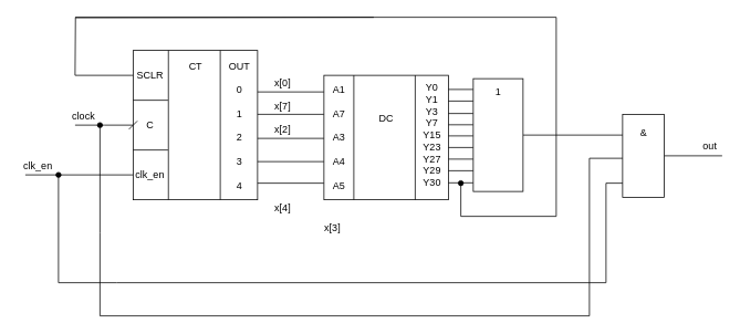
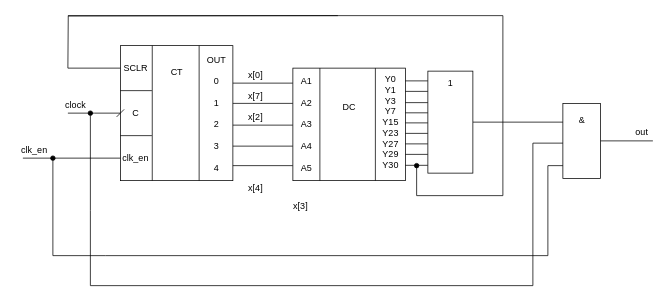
  <mxCell id="0" />
  <mxCell id="1" parent="0" />
  <mxCell id="2" style="edgeStyle=orthogonalEdgeStyle;rounded=0;orthogonalLoop=1;jettySize=auto;html=1;endArrow=none;endFill=0;" parent="1" source="3" edge="1"><mxGeometry relative="1" as="geometry"><mxPoint x="90" y="150" as="targetPoint" /></mxGeometry></mxCell>
  <mxCell id="3" value="" style="rounded=0;whiteSpace=wrap;html=1;" parent="1" vertex="1"><mxGeometry x="160" y="60" width="150" height="180" as="geometry" /></mxCell>
- <mxCell id="4" value="СT" style="text;html=1;align=center;verticalAlign=middle;resizable=0;points=[];autosize=1;" parent="1" vertex="1"><mxGeometry x="220" y="70" width="30" height="20" as="geometry" /></mxCell>
+ <mxCell id="4" value="СT" style="text;html=1;align=center;verticalAlign=middle;resizable=0;points=[];autosize=1;" parent="1" vertex="1"><mxGeometry x="220" y="85" width="30" height="20" as="geometry" /></mxCell>
  <mxCell id="5" value="OUT&lt;br&gt;" style="text;html=1;align=center;verticalAlign=middle;resizable=0;points=[];autosize=1;" parent="1" vertex="1"><mxGeometry x="267.5" y="70" width="40" height="20" as="geometry" /></mxCell>
  <mxCell id="6" value="" style="endArrow=none;html=1;" parent="1" edge="1"><mxGeometry width="50" height="50" relative="1" as="geometry"><mxPoint x="265" y="240" as="sourcePoint" /><mxPoint x="265" y="60" as="targetPoint" /></mxGeometry></mxCell>
  <mxCell id="7" value="" style="endArrow=none;html=1;" parent="1" edge="1"><mxGeometry width="50" height="50" relative="1" as="geometry"><mxPoint x="202.5" y="240" as="sourcePoint" /><mxPoint x="202.5" y="60" as="targetPoint" /></mxGeometry></mxCell>
  <mxCell id="8" value="0&lt;br&gt;&lt;br&gt;1&lt;br&gt;&lt;br&gt;2&lt;br&gt;&lt;br&gt;3&lt;br&gt;&lt;br&gt;4" style="text;html=1;align=center;verticalAlign=middle;resizable=0;points=[];autosize=1;" parent="1" vertex="1"><mxGeometry x="277.5" y="100" width="20" height="130" as="geometry" /></mxCell>
  <mxCell id="9" value="SCLR&lt;br&gt;" style="text;html=1;align=center;verticalAlign=middle;resizable=0;points=[];autosize=1;" parent="1" vertex="1"><mxGeometry x="155" y="80" width="50" height="20" as="geometry" /></mxCell>
  <mxCell id="10" value="C" style="text;html=1;align=center;verticalAlign=middle;resizable=0;points=[];autosize=1;" parent="1" vertex="1"><mxGeometry x="170" y="140" width="20" height="20" as="geometry" /></mxCell>
  <mxCell id="11" value="clk_en" style="text;html=1;align=center;verticalAlign=middle;resizable=0;points=[];autosize=1;" parent="1" vertex="1"><mxGeometry x="155" y="200" width="50" height="20" as="geometry" /></mxCell>
  <mxCell id="12" value="" style="endArrow=none;html=1;" parent="1" edge="1"><mxGeometry width="50" height="50" relative="1" as="geometry"><mxPoint x="160" y="120" as="sourcePoint" /><mxPoint x="202" y="120" as="targetPoint" /></mxGeometry></mxCell>
  <mxCell id="13" value="" style="endArrow=none;html=1;" parent="1" edge="1"><mxGeometry width="50" height="50" relative="1" as="geometry"><mxPoint x="160" y="180" as="sourcePoint" /><mxPoint x="202" y="180" as="targetPoint" /></mxGeometry></mxCell>
  <mxCell id="14" value="" style="endArrow=none;html=1;" parent="1" edge="1"><mxGeometry width="50" height="50" relative="1" as="geometry"><mxPoint x="155" y="155" as="sourcePoint" /><mxPoint x="165" y="145" as="targetPoint" /></mxGeometry></mxCell>
  <mxCell id="15" value="" style="endArrow=none;html=1;rounded=0;" parent="1" edge="1"><mxGeometry width="50" height="50" relative="1" as="geometry"><mxPoint x="390" y="110" as="sourcePoint" /><mxPoint x="310" y="110" as="targetPoint" /></mxGeometry></mxCell>
  <mxCell id="16" value="" style="endArrow=none;html=1;rounded=0;" parent="1" edge="1"><mxGeometry width="50" height="50" relative="1" as="geometry"><mxPoint x="390" y="137" as="sourcePoint" /><mxPoint x="310" y="137" as="targetPoint" /></mxGeometry></mxCell>
  <mxCell id="17" value="" style="endArrow=none;html=1;rounded=0;" parent="1" edge="1"><mxGeometry width="50" height="50" relative="1" as="geometry"><mxPoint x="390" y="166" as="sourcePoint" /><mxPoint x="310" y="166" as="targetPoint" /></mxGeometry></mxCell>
  <mxCell id="18" value="" style="endArrow=none;html=1;rounded=0;" parent="1" edge="1"><mxGeometry width="50" height="50" relative="1" as="geometry"><mxPoint x="390" y="194" as="sourcePoint" /><mxPoint x="310" y="194" as="targetPoint" /></mxGeometry></mxCell>
  <mxCell id="19" value="" style="endArrow=none;html=1;rounded=0;" parent="1" edge="1"><mxGeometry width="50" height="50" relative="1" as="geometry"><mxPoint x="390" y="220" as="sourcePoint" /><mxPoint x="310" y="220" as="targetPoint" /></mxGeometry></mxCell>
  <mxCell id="20" value="" style="endArrow=none;html=1;rounded=0;" parent="1" edge="1"><mxGeometry width="50" height="50" relative="1" as="geometry"><mxPoint x="160" y="90" as="sourcePoint" /><mxPoint x="90" y="90" as="targetPoint" /></mxGeometry></mxCell>
  <mxCell id="21" value="" style="endArrow=none;html=1;rounded=0;" parent="1" edge="1"><mxGeometry width="50" height="50" relative="1" as="geometry"><mxPoint x="160" y="210" as="sourcePoint" /><mxPoint x="30" y="210" as="targetPoint" /></mxGeometry></mxCell>
  <mxCell id="22" value="" style="rounded=0;whiteSpace=wrap;html=1;" parent="1" vertex="1"><mxGeometry x="390" y="90" width="150" height="150" as="geometry" /></mxCell>
  <mxCell id="23" value="" style="endArrow=none;html=1;" parent="1" edge="1"><mxGeometry width="50" height="50" relative="1" as="geometry"><mxPoint x="500" y="240" as="sourcePoint" /><mxPoint x="500" y="90" as="targetPoint" /></mxGeometry></mxCell>
  <mxCell id="24" value="" style="endArrow=none;html=1;" parent="1" edge="1"><mxGeometry width="50" height="50" relative="1" as="geometry"><mxPoint x="426" y="240" as="sourcePoint" /><mxPoint x="426" y="90" as="targetPoint" /></mxGeometry></mxCell>
  <mxCell id="25" value="Y0&lt;br&gt;Y1&lt;br&gt;Y3&lt;br&gt;Y7&lt;br&gt;Y15&lt;br&gt;Y23&lt;br&gt;Y27&lt;br&gt;Y29&lt;br&gt;Y30" style="text;html=1;align=center;verticalAlign=middle;resizable=0;points=[];autosize=1;" parent="1" vertex="1"><mxGeometry x="500" y="97" width="40" height="130" as="geometry" /></mxCell>
  <mxCell id="26" value="clock" style="text;html=1;align=center;verticalAlign=middle;resizable=0;points=[];autosize=1;" parent="1" vertex="1"><mxGeometry x="80" y="130" width="40" height="20" as="geometry" /></mxCell>
  <mxCell id="27" value="clk_en" style="text;html=1;align=center;verticalAlign=middle;resizable=0;points=[];autosize=1;" parent="1" vertex="1"><mxGeometry x="20" y="190" width="50" height="20" as="geometry" /></mxCell>
  <mxCell id="28" value="x[0]" style="text;html=1;align=center;verticalAlign=middle;resizable=0;points=[];autosize=1;" parent="1" vertex="1"><mxGeometry x="325" y="90" width="30" height="20" as="geometry" /></mxCell>
  <mxCell id="29" value="x[7]" style="text;html=1;align=center;verticalAlign=middle;resizable=0;points=[];autosize=1;" parent="1" vertex="1"><mxGeometry x="325" y="117" width="30" height="20" as="geometry" /></mxCell>
  <mxCell id="30" value="x[2]" style="text;html=1;align=center;verticalAlign=middle;resizable=0;points=[];autosize=1;" parent="1" vertex="1"><mxGeometry x="325" y="145" width="30" height="20" as="geometry" /></mxCell>
  <mxCell id="31" value="x[3]" style="text;html=1;align=center;verticalAlign=middle;resizable=0;points=[];autosize=1;" parent="1" vertex="1"><mxGeometry x="385" y="264" width="30" height="20" as="geometry" /></mxCell>
  <mxCell id="32" value="x[4]" style="text;html=1;align=center;verticalAlign=middle;resizable=0;points=[];autosize=1;" parent="1" vertex="1"><mxGeometry x="325" y="240" width="30" height="20" as="geometry" /></mxCell>
  <mxCell id="33" style="edgeStyle=orthogonalEdgeStyle;rounded=0;orthogonalLoop=1;jettySize=auto;html=1;startArrow=none;startFill=0;endArrow=none;endFill=0;strokeWidth=1;" parent="1" edge="1"><mxGeometry relative="1" as="geometry"><mxPoint x="90" y="90" as="targetPoint" /><mxPoint x="450" y="20" as="sourcePoint" /></mxGeometry></mxCell>
  <mxCell id="34" style="edgeStyle=orthogonalEdgeStyle;rounded=0;orthogonalLoop=1;jettySize=auto;html=1;startArrow=none;startFill=0;endArrow=none;endFill=0;strokeWidth=1;" parent="1" source="35" edge="1"><mxGeometry relative="1" as="geometry"><mxPoint x="870" y="187" as="targetPoint" /><Array as="points"><mxPoint x="870" y="187" /></Array></mxGeometry></mxCell>
  <mxCell id="35" value="" style="rounded=0;whiteSpace=wrap;html=1;" parent="1" vertex="1"><mxGeometry x="750" y="137" width="50" height="100" as="geometry" /></mxCell>
  <mxCell id="36" value="" style="endArrow=oval;html=1;strokeWidth=1;rounded=0;endFill=1;" parent="1" edge="1"><mxGeometry width="50" height="50" relative="1" as="geometry"><mxPoint x="750" y="220" as="sourcePoint" /><mxPoint x="70" y="210" as="targetPoint" /><Array as="points"><mxPoint x="730" y="220" /><mxPoint x="730" y="340" /><mxPoint x="140" y="340" /><mxPoint x="70" y="340" /><mxPoint x="70" y="210" /></Array></mxGeometry></mxCell>
  <mxCell id="37" value="" style="endArrow=oval;html=1;strokeWidth=1;rounded=0;endFill=1;" parent="1" edge="1"><mxGeometry width="50" height="50" relative="1" as="geometry"><mxPoint x="750" y="190" as="sourcePoint" /><mxPoint x="120" y="150" as="targetPoint" /><Array as="points"><mxPoint x="710" y="190" /><mxPoint x="710" y="380" /><mxPoint x="120" y="380" /><mxPoint x="120" y="280" /><mxPoint x="120" y="150" /></Array></mxGeometry></mxCell>
  <mxCell id="38" value="&amp;amp;" style="text;html=1;align=center;verticalAlign=middle;resizable=0;points=[];autosize=1;" parent="1" vertex="1"><mxGeometry x="765" y="150" width="20" height="20" as="geometry" /></mxCell>
  <mxCell id="39" value="out" style="text;html=1;align=center;verticalAlign=middle;resizable=0;points=[];autosize=1;" parent="1" vertex="1"><mxGeometry x="840" y="165" width="30" height="20" as="geometry" /></mxCell>
- <mxCell id="40" value="A1&lt;br&gt;&lt;br&gt;A7&lt;br&gt;&lt;br&gt;A3&lt;br&gt;&lt;br&gt;A4&lt;br&gt;&lt;br&gt;A5" style="text;html=1;align=center;verticalAlign=middle;resizable=0;points=[];autosize=1;" parent="1" vertex="1"><mxGeometry x="393" y="100" width="30" height="130" as="geometry" /></mxCell>
+ <mxCell id="40" value="A1&lt;br&gt;&lt;br&gt;A2&lt;br&gt;&lt;br&gt;A3&lt;br&gt;&lt;br&gt;A4&lt;br&gt;&lt;br&gt;A5" style="text;html=1;align=center;verticalAlign=middle;resizable=0;points=[];autosize=1;" parent="1" vertex="1"><mxGeometry x="393" y="100" width="30" height="130" as="geometry" /></mxCell>
  <mxCell id="41" value="DC" style="text;html=1;align=center;verticalAlign=middle;resizable=0;points=[];autosize=1;" parent="1" vertex="1"><mxGeometry x="450" y="132" width="30" height="20" as="geometry" /></mxCell>
  <mxCell id="42" value="" style="endArrow=none;html=1;strokeWidth=1;rounded=0;" parent="1" edge="1"><mxGeometry width="50" height="50" relative="1" as="geometry"><mxPoint x="540" y="107" as="sourcePoint" /><mxPoint x="570" y="107" as="targetPoint" /></mxGeometry></mxCell>
  <mxCell id="43" value="" style="endArrow=none;html=1;strokeWidth=1;rounded=0;" parent="1" edge="1"><mxGeometry width="50" height="50" relative="1" as="geometry"><mxPoint x="540" y="136" as="sourcePoint" /><mxPoint x="570" y="136" as="targetPoint" /></mxGeometry></mxCell>
  <mxCell id="44" value="" style="endArrow=none;html=1;strokeWidth=1;rounded=0;" parent="1" edge="1"><mxGeometry width="50" height="50" relative="1" as="geometry"><mxPoint x="540" y="121" as="sourcePoint" /><mxPoint x="570" y="121" as="targetPoint" /></mxGeometry></mxCell>
  <mxCell id="45" value="" style="endArrow=none;html=1;strokeWidth=1;rounded=0;" parent="1" edge="1"><mxGeometry width="50" height="50" relative="1" as="geometry"><mxPoint x="540" y="149.6" as="sourcePoint" /><mxPoint x="570" y="149.6" as="targetPoint" /></mxGeometry></mxCell>
  <mxCell id="46" value="" style="endArrow=none;html=1;strokeWidth=1;rounded=0;" parent="1" edge="1"><mxGeometry width="50" height="50" relative="1" as="geometry"><mxPoint x="540" y="163" as="sourcePoint" /><mxPoint x="570" y="163" as="targetPoint" /></mxGeometry></mxCell>
  <mxCell id="47" value="" style="endArrow=none;html=1;strokeWidth=1;rounded=0;" parent="1" edge="1"><mxGeometry width="50" height="50" relative="1" as="geometry"><mxPoint x="540" y="177" as="sourcePoint" /><mxPoint x="570" y="177" as="targetPoint" /></mxGeometry></mxCell>
  <mxCell id="48" value="" style="endArrow=none;html=1;strokeWidth=1;rounded=0;" parent="1" edge="1"><mxGeometry width="50" height="50" relative="1" as="geometry"><mxPoint x="540" y="191" as="sourcePoint" /><mxPoint x="570" y="191" as="targetPoint" /></mxGeometry></mxCell>
  <mxCell id="49" value="" style="endArrow=none;html=1;strokeWidth=1;rounded=0;" parent="1" edge="1"><mxGeometry width="50" height="50" relative="1" as="geometry"><mxPoint x="540" y="205" as="sourcePoint" /><mxPoint x="570" y="205" as="targetPoint" /></mxGeometry></mxCell>
  <mxCell id="50" value="" style="endArrow=none;html=1;strokeWidth=1;rounded=0;" parent="1" edge="1"><mxGeometry width="50" height="50" relative="1" as="geometry"><mxPoint x="540" y="219.6" as="sourcePoint" /><mxPoint x="570" y="219.6" as="targetPoint" /></mxGeometry></mxCell>
  <mxCell id="51" style="edgeStyle=orthogonalEdgeStyle;rounded=0;orthogonalLoop=1;jettySize=auto;html=1;entryX=0;entryY=0.25;entryDx=0;entryDy=0;startArrow=none;startFill=0;endArrow=none;endFill=0;strokeWidth=1;" parent="1" source="52" target="35" edge="1"><mxGeometry relative="1" as="geometry" /></mxCell>
  <mxCell id="52" value="" style="rounded=0;whiteSpace=wrap;html=1;" parent="1" vertex="1"><mxGeometry x="570" y="94" width="60" height="136" as="geometry" /></mxCell>
  <mxCell id="53" value="1" style="text;html=1;align=center;verticalAlign=middle;resizable=0;points=[];autosize=1;" parent="1" vertex="1"><mxGeometry x="590" y="100" width="20" height="20" as="geometry" /></mxCell>
  <mxCell id="54" value="" style="endArrow=none;html=1;strokeWidth=1;rounded=0;startArrow=oval;startFill=1;" parent="1" edge="1"><mxGeometry width="50" height="50" relative="1" as="geometry"><mxPoint x="555" y="220" as="sourcePoint" /><mxPoint x="90" y="20" as="targetPoint" /><Array as="points"><mxPoint x="555" y="260" /><mxPoint x="670" y="260" /><mxPoint x="670" y="20" /></Array></mxGeometry></mxCell>
